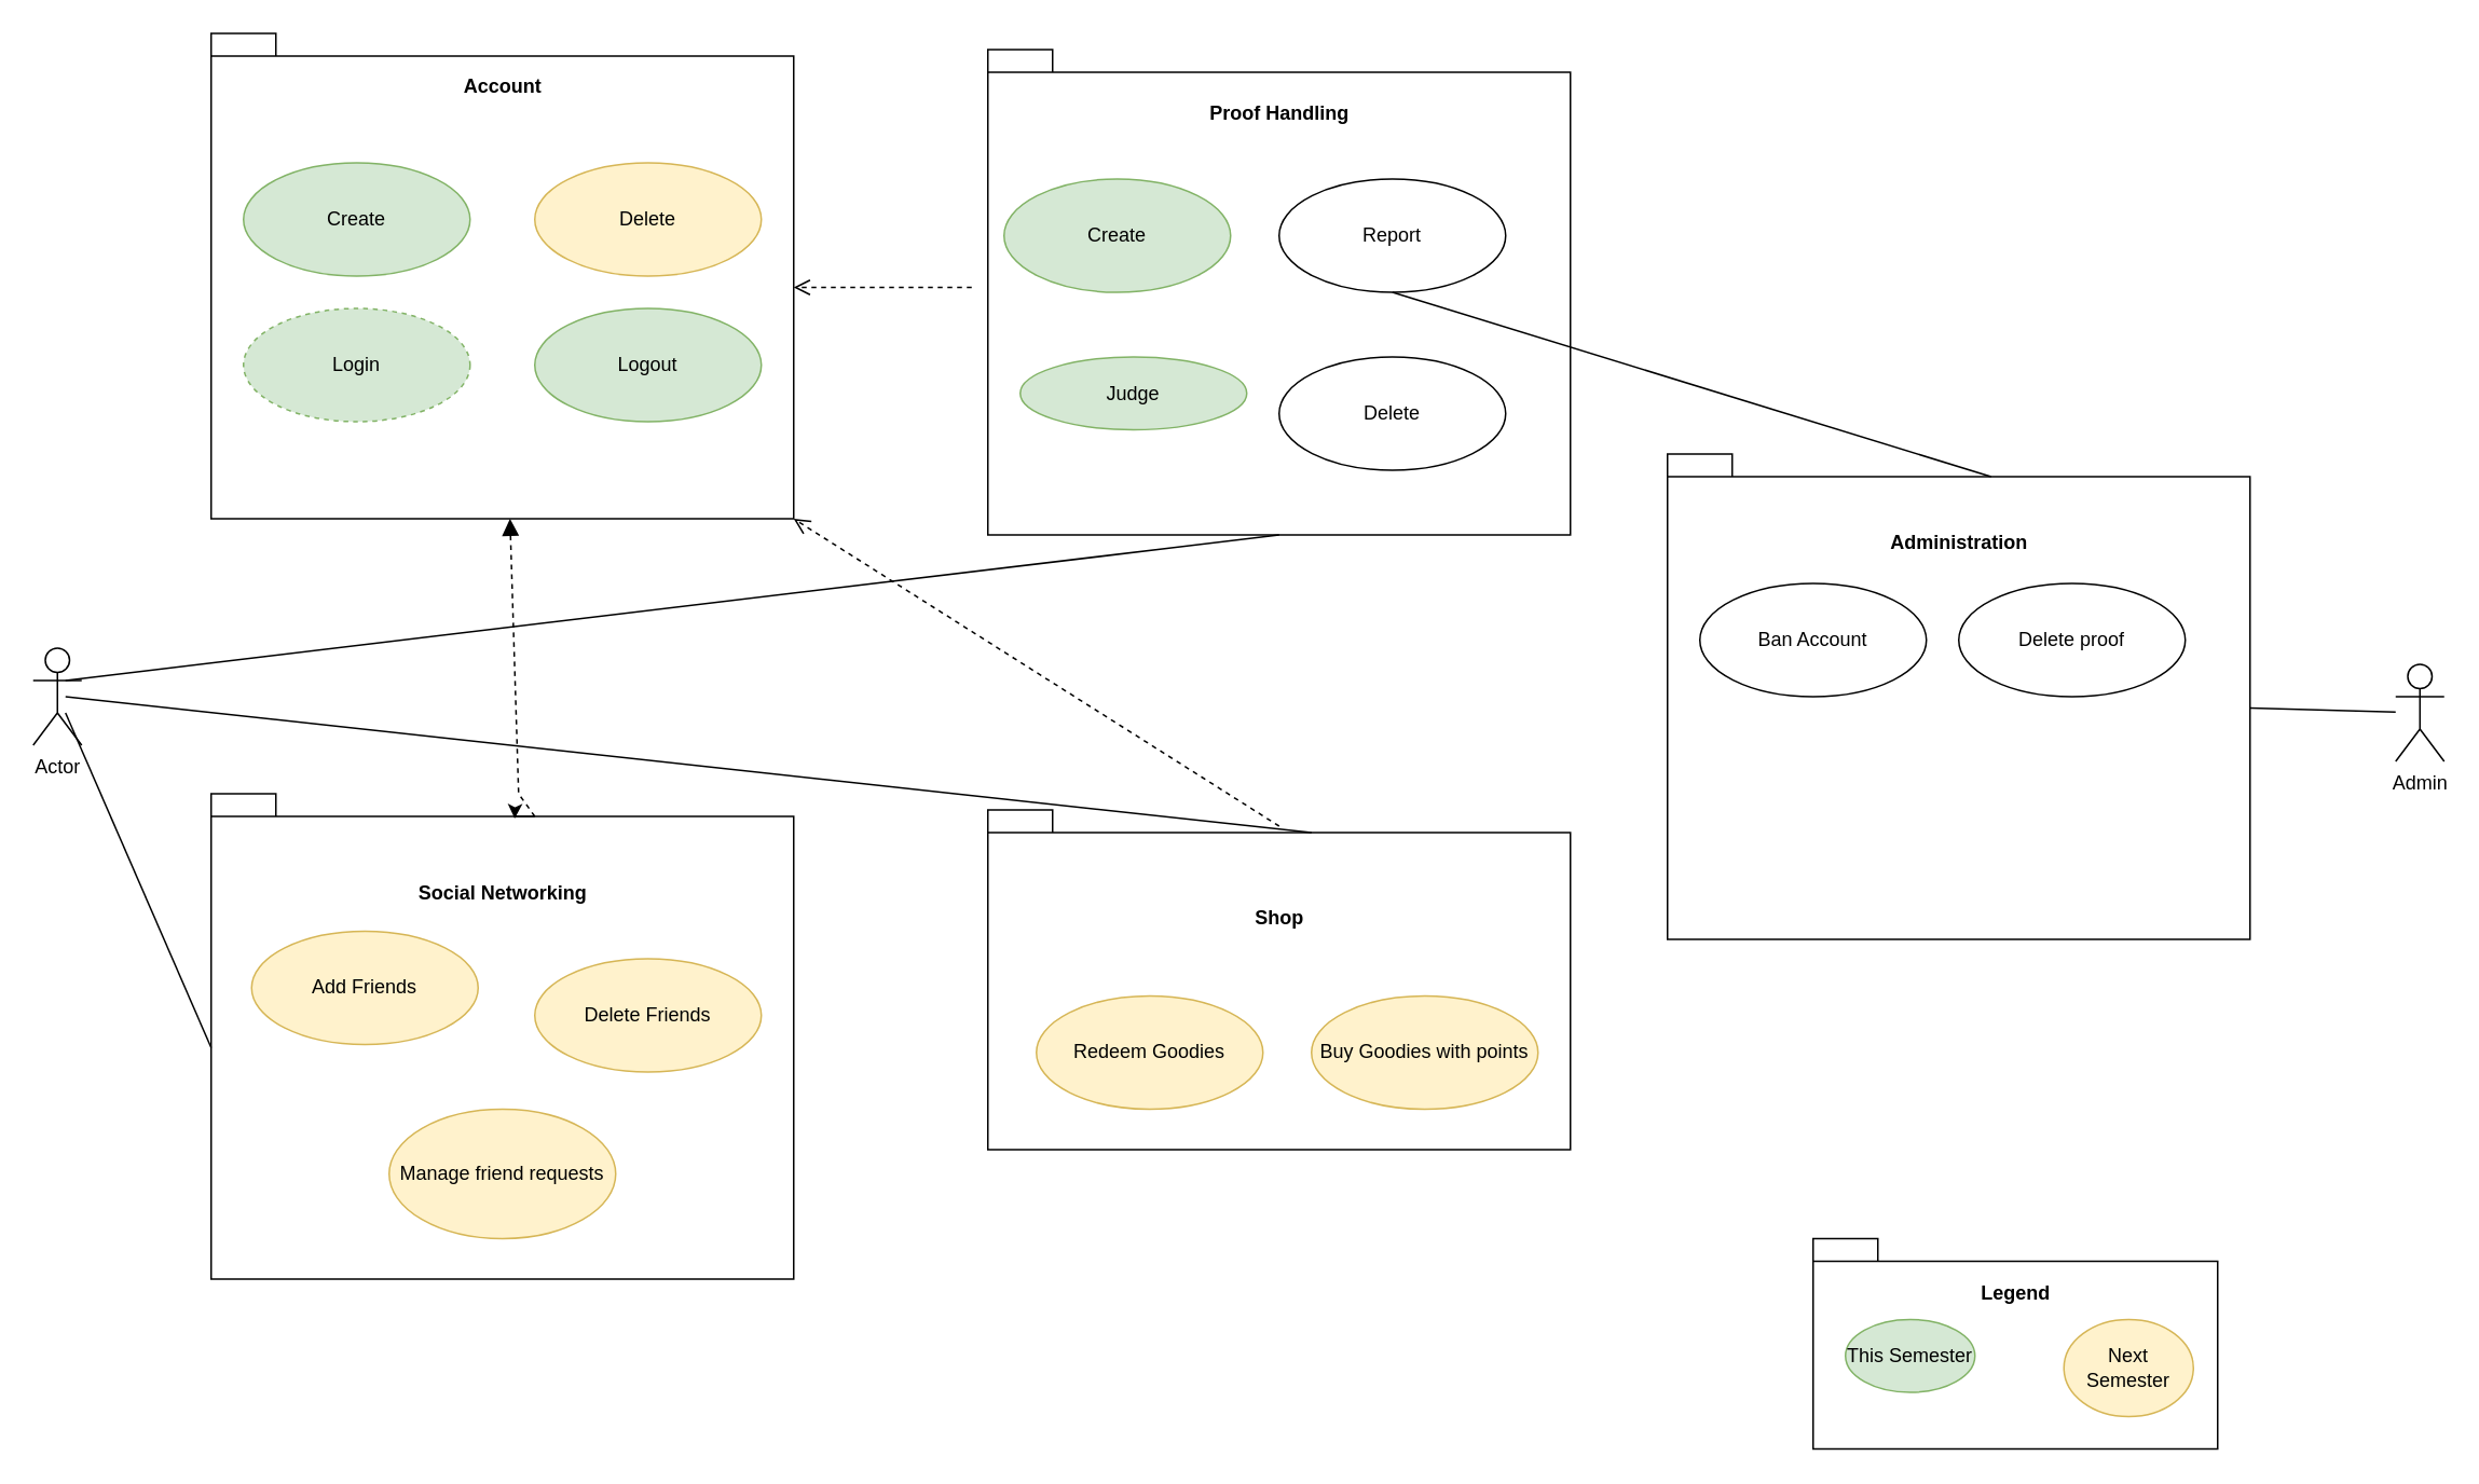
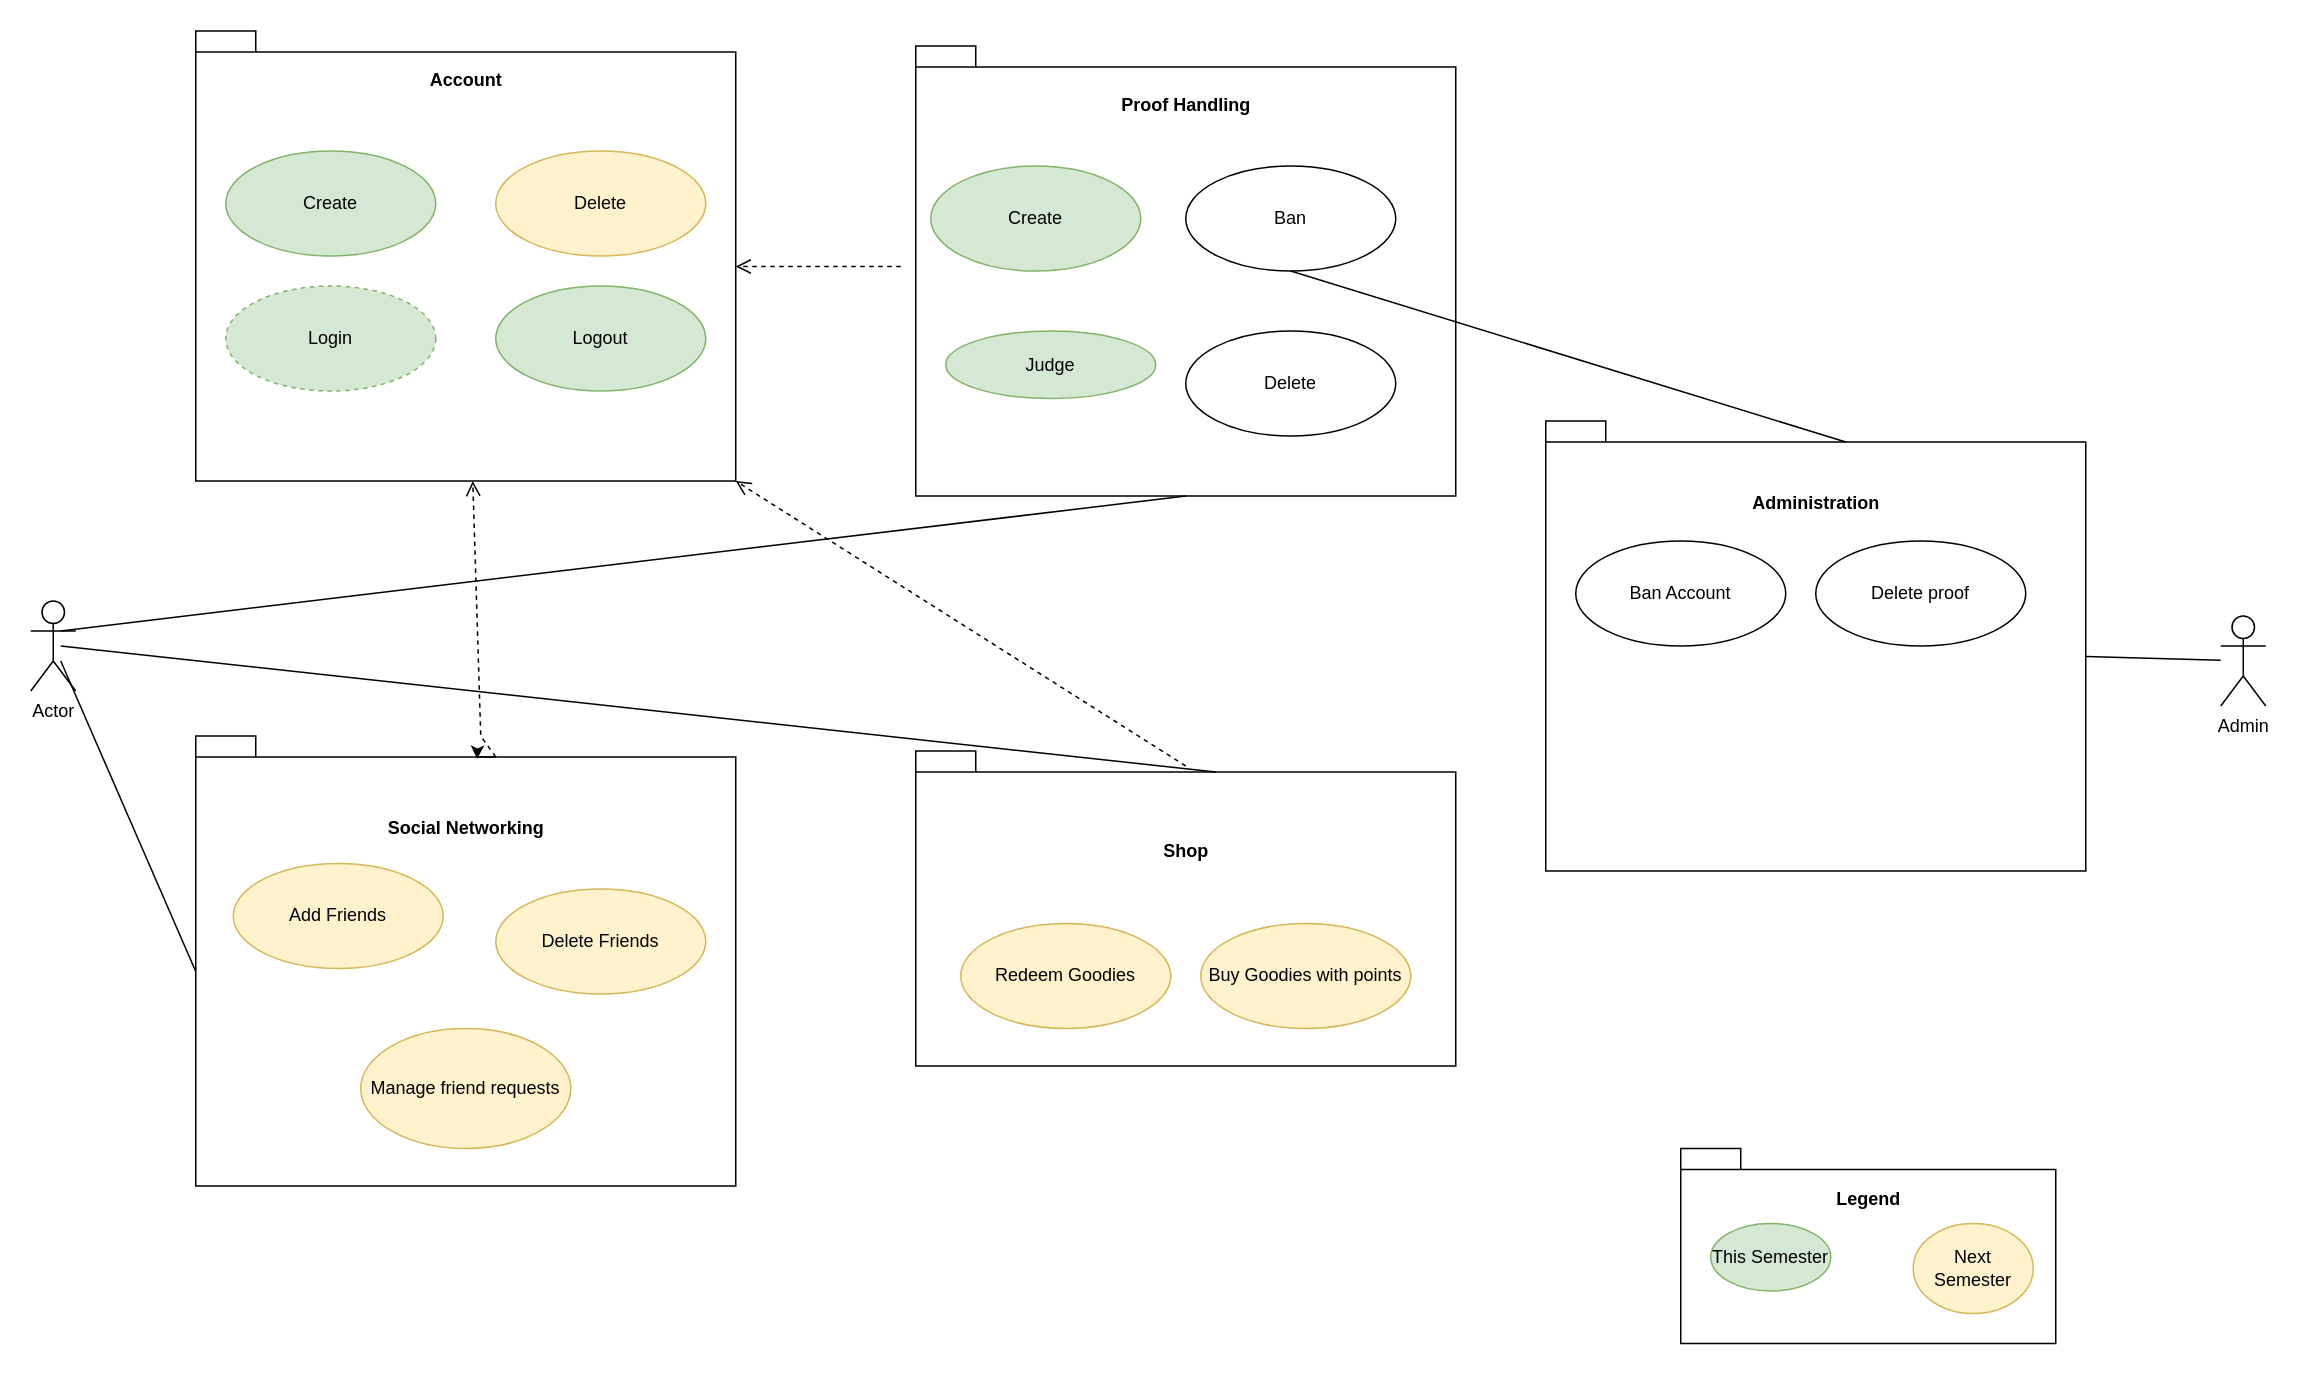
  <mxCell id="0" />
  <mxCell id="1" parent="0" />
  <mxCell id="2" value="Account&lt;br&gt;&lt;br&gt;&lt;br&gt;&lt;br&gt;&lt;br&gt;&lt;br&gt;&lt;br&gt;&lt;br&gt;&lt;br&gt;&lt;br&gt;&lt;br&gt;&lt;br&gt;&lt;br&gt;&lt;br&gt;&lt;br&gt;&lt;br&gt;&lt;br&gt;&lt;br&gt;" style="shape=folder;fontStyle=1;spacingTop=10;tabWidth=40;tabHeight=14;tabPosition=left;html=1;" parent="1" vertex="1"><mxGeometry x="130" y="20" width="360" height="300" as="geometry" /></mxCell>
  <mxCell id="3" value="Create" style="ellipse;whiteSpace=wrap;html=1;fillColor=#d5e8d4;strokeColor=#82b366;" parent="1" vertex="1"><mxGeometry x="150" y="100" width="140" height="70" as="geometry" /></mxCell>
  <mxCell id="4" value="Login" style="ellipse;whiteSpace=wrap;html=1;fillColor=#d5e8d4;strokeColor=#82b366;dashed=1;" parent="1" vertex="1"><mxGeometry x="150" y="190" width="140" height="70" as="geometry" /></mxCell>
  <mxCell id="5" value="Logout" style="ellipse;whiteSpace=wrap;html=1;fillColor=#d5e8d4;strokeColor=#82b366;" parent="1" vertex="1"><mxGeometry x="330" y="190" width="140" height="70" as="geometry" /></mxCell>
  <mxCell id="6" value="Delete" style="ellipse;whiteSpace=wrap;html=1;fillColor=#fff2cc;strokeColor=#d6b656;" parent="1" vertex="1"><mxGeometry x="330" y="100" width="140" height="70" as="geometry" /></mxCell>
  <mxCell id="7" value="Proof Handling&lt;br&gt;&lt;br&gt;&lt;br&gt;&lt;br&gt;&lt;br&gt;&lt;br&gt;&lt;br&gt;&lt;br&gt;&lt;br&gt;&lt;br&gt;&lt;br&gt;&lt;br&gt;&lt;br&gt;&lt;br&gt;&lt;br&gt;&lt;br&gt;&lt;br&gt;" style="shape=folder;fontStyle=1;spacingTop=10;tabWidth=40;tabHeight=14;tabPosition=left;html=1;" parent="1" vertex="1"><mxGeometry x="610" y="30" width="360" height="300" as="geometry" /></mxCell>
  <mxCell id="8" value="Shop&lt;br&gt;&lt;br&gt;&lt;br&gt;&lt;br&gt;&lt;br&gt;&lt;br&gt;&lt;br&gt;" style="shape=folder;fontStyle=1;spacingTop=10;tabWidth=40;tabHeight=14;tabPosition=left;html=1;" parent="1" vertex="1"><mxGeometry x="610" y="500" width="360" height="210" as="geometry" /></mxCell>
  <mxCell id="9" value="&lt;br&gt;&lt;br&gt;Social Networking&lt;br&gt;&lt;br&gt;&lt;br&gt;&lt;br&gt;&lt;br&gt;&lt;br&gt;&lt;br&gt;&lt;br&gt;&lt;br&gt;&lt;br&gt;&lt;br&gt;&lt;br&gt;&lt;br&gt;&lt;br&gt;&lt;br&gt;&lt;br&gt;" style="shape=folder;fontStyle=1;spacingTop=10;tabWidth=40;tabHeight=14;tabPosition=left;html=1;" parent="1" vertex="1"><mxGeometry x="130" y="490" width="360" height="300" as="geometry" /></mxCell>
  <mxCell id="10" value="Create" style="ellipse;whiteSpace=wrap;html=1;fillColor=#d5e8d4;strokeColor=#82b366;" parent="1" vertex="1"><mxGeometry x="620" y="110" width="140" height="70" as="geometry" /></mxCell>
- <mxCell id="11" value="Report" style="ellipse;whiteSpace=wrap;html=1;" parent="1" vertex="1"><mxGeometry x="790" y="110" width="140" height="70" as="geometry" /></mxCell>
+ <mxCell id="11" value="Ban" style="ellipse;whiteSpace=wrap;html=1;" parent="1" vertex="1"><mxGeometry x="790" y="110" width="140" height="70" as="geometry" /></mxCell>
  <mxCell id="12" value="Judge" style="ellipse;whiteSpace=wrap;html=1;fillColor=#d5e8d4;strokeColor=#82b366;" parent="1" vertex="1"><mxGeometry x="630" y="220" width="140" height="45" as="geometry" /></mxCell>
  <mxCell id="13" value="Delete" style="ellipse;whiteSpace=wrap;html=1;" parent="1" vertex="1"><mxGeometry x="790" y="220" width="140" height="70" as="geometry" /></mxCell>
  <mxCell id="14" value="Redeem Goodies" style="ellipse;whiteSpace=wrap;html=1;fillColor=#fff2cc;strokeColor=#d6b656;" parent="1" vertex="1"><mxGeometry x="640" y="615" width="140" height="70" as="geometry" /></mxCell>
  <mxCell id="15" value="Add Friends" style="ellipse;whiteSpace=wrap;html=1;fillColor=#fff2cc;strokeColor=#d6b656;" parent="1" vertex="1"><mxGeometry x="155" y="575" width="140" height="70" as="geometry" /></mxCell>
- <mxCell id="16" value="Buy Goodies with points" style="ellipse;whiteSpace=wrap;html=1;fillColor=#fff2cc;strokeColor=#d6b656;" parent="1" vertex="1"><mxGeometry x="810" y="615" width="140" height="70" as="geometry" /></mxCell>
+ <mxCell id="16" value="Buy Goodies with points" style="ellipse;whiteSpace=wrap;html=1;fillColor=#fff2cc;strokeColor=#d6b656;" parent="1" vertex="1"><mxGeometry x="800" y="615" width="140" height="70" as="geometry" /></mxCell>
  <mxCell id="17" value="Manage friend requests" style="ellipse;whiteSpace=wrap;html=1;fillColor=#fff2cc;strokeColor=#d6b656;" parent="1" vertex="1"><mxGeometry x="240" y="685" width="140" height="80" as="geometry" /></mxCell>
  <mxCell id="18" value="Delete Friends" style="ellipse;whiteSpace=wrap;html=1;fillColor=#fff2cc;strokeColor=#d6b656;" parent="1" vertex="1"><mxGeometry x="330" y="592" width="140" height="70" as="geometry" /></mxCell>
  <mxCell id="19" value="Actor" style="shape=umlActor;verticalLabelPosition=bottom;verticalAlign=top;html=1;" parent="1" vertex="1"><mxGeometry x="20" y="400" width="30" height="60" as="geometry" /></mxCell>
  <mxCell id="20" value="Administration&lt;br&gt;&lt;br&gt;&lt;br&gt;&lt;br&gt;&lt;br&gt;&lt;br&gt;&lt;br&gt;&lt;br&gt;&lt;br&gt;&lt;br&gt;&lt;br&gt;&lt;br&gt;&lt;br&gt;&lt;br&gt;&lt;br&gt;" style="shape=folder;fontStyle=1;spacingTop=10;tabWidth=40;tabHeight=14;tabPosition=left;html=1;" parent="1" vertex="1"><mxGeometry x="1030" y="280" width="360" height="300" as="geometry" /></mxCell>
  <mxCell id="21" value="Delete proof" style="ellipse;whiteSpace=wrap;html=1;" parent="1" vertex="1"><mxGeometry x="1210" y="360" width="140" height="70" as="geometry" /></mxCell>
  <mxCell id="22" value="Ban Account" style="ellipse;whiteSpace=wrap;html=1;" parent="1" vertex="1"><mxGeometry x="1050" y="360" width="140" height="70" as="geometry" /></mxCell>
  <mxCell id="23" value="" style="endArrow=none;html=1;rounded=0;exitX=0.5;exitY=1;exitDx=0;exitDy=0;entryX=0;entryY=0;entryDx=200;entryDy=14;entryPerimeter=0;" parent="1" source="11" target="20" edge="1"><mxGeometry width="50" height="50" relative="1" as="geometry"><mxPoint x="610" y="440" as="sourcePoint" /><mxPoint x="820" y="430" as="targetPoint" /></mxGeometry></mxCell>
  <mxCell id="24" value="" style="endArrow=none;html=1;rounded=0;exitX=0;exitY=0;exitDx=0;exitDy=157;exitPerimeter=0;" parent="1" source="9" edge="1"><mxGeometry width="50" height="50" relative="1" as="geometry"><mxPoint x="0" y="580" as="sourcePoint" /><mxPoint x="40" y="440" as="targetPoint" /></mxGeometry></mxCell>
  <mxCell id="25" value="" style="endArrow=none;html=1;rounded=0;entryX=0;entryY=0;entryDx=200;entryDy=14;entryPerimeter=0;" parent="1" target="8" edge="1"><mxGeometry width="50" height="50" relative="1" as="geometry"><mxPoint x="40" y="430" as="sourcePoint" /><mxPoint x="250" y="420" as="targetPoint" /></mxGeometry></mxCell>
  <mxCell id="26" value="" style="endArrow=none;html=1;rounded=0;entryX=0.5;entryY=1;entryDx=0;entryDy=0;entryPerimeter=0;" parent="1" target="7" edge="1"><mxGeometry width="50" height="50" relative="1" as="geometry"><mxPoint x="40" y="420" as="sourcePoint" /><mxPoint x="290" y="400" as="targetPoint" /></mxGeometry></mxCell>
  <mxCell id="27" value="Admin" style="shape=umlActor;verticalLabelPosition=bottom;verticalAlign=top;html=1;" parent="1" vertex="1"><mxGeometry x="1480" y="410" width="30" height="60" as="geometry" /></mxCell>
  <mxCell id="28" value="" style="endArrow=none;html=1;rounded=0;exitX=0;exitY=0;exitDx=360;exitDy=157;exitPerimeter=0;" parent="1" source="20" target="27" edge="1"><mxGeometry width="50" height="50" relative="1" as="geometry"><mxPoint x="1470" y="370" as="sourcePoint" /><mxPoint x="1520" y="320" as="targetPoint" /></mxGeometry></mxCell>
  <mxCell id="29" value="" style="html=1;verticalAlign=bottom;endArrow=open;dashed=1;endSize=8;rounded=0;entryX=0;entryY=0;entryDx=360;entryDy=300;entryPerimeter=0;" parent="1" target="2" edge="1"><mxGeometry relative="1" as="geometry"><mxPoint x="790" y="510" as="sourcePoint" /><mxPoint x="560" y="410" as="targetPoint" /></mxGeometry></mxCell>
  <mxCell id="30" value="" style="html=1;verticalAlign=bottom;endArrow=open;dashed=1;endSize=8;rounded=0;entryX=0;entryY=0;entryDx=360;entryDy=157;entryPerimeter=0;" parent="1" target="2" edge="1"><mxGeometry relative="1" as="geometry"><mxPoint x="600" y="177" as="sourcePoint" /><mxPoint x="550" y="460" as="targetPoint" /></mxGeometry></mxCell>
- <mxCell id="31" value="" style="html=1;verticalAlign=bottom;endArrow=block;dashed=1;endSize=8;rounded=0;exitX=0;exitY=0;exitDx=200;exitDy=14;exitPerimeter=0;" parent="1" source="9" target="2" edge="1"><mxGeometry relative="1" as="geometry"><mxPoint x="410" y="420" as="sourcePoint" /><mxPoint x="330" y="420" as="targetPoint" /><Array as="points"><mxPoint x="320" y="490" /></Array></mxGeometry></mxCell>
+ <mxCell id="31" value="" style="html=1;verticalAlign=bottom;endArrow=open;dashed=1;endSize=8;rounded=0;exitX=0;exitY=0;exitDx=200;exitDy=14;exitPerimeter=0;" parent="1" source="9" target="2" edge="1"><mxGeometry relative="1" as="geometry"><mxPoint x="410" y="420" as="sourcePoint" /><mxPoint x="330" y="420" as="targetPoint" /><Array as="points"><mxPoint x="320" y="490" /></Array></mxGeometry></mxCell>
  <mxCell id="32" style="edgeStyle=orthogonalEdgeStyle;rounded=0;orthogonalLoop=1;jettySize=auto;html=1;exitX=0;exitY=0;exitDx=200;exitDy=14;exitPerimeter=0;entryX=0.521;entryY=0.051;entryDx=0;entryDy=0;entryPerimeter=0;" parent="1" source="9" target="9" edge="1"><mxGeometry relative="1" as="geometry" /></mxCell>
  <mxCell id="33" value="Legend&lt;br&gt;&lt;br&gt;&lt;br&gt;&lt;br&gt;&lt;br&gt;&lt;br&gt;" style="shape=folder;fontStyle=1;spacingTop=10;tabWidth=40;tabHeight=14;tabPosition=left;html=1;" vertex="1" parent="1"><mxGeometry x="1120" y="765" width="250" height="130" as="geometry" /></mxCell>
  <mxCell id="34" value="This Semester" style="ellipse;whiteSpace=wrap;html=1;fillColor=#d5e8d4;strokeColor=#82b366;" vertex="1" parent="1"><mxGeometry x="1140" y="815" width="80" height="45" as="geometry" /></mxCell>
  <mxCell id="35" value="Next Semester" style="ellipse;whiteSpace=wrap;html=1;fillColor=#fff2cc;strokeColor=#d6b656;" vertex="1" parent="1"><mxGeometry x="1275" y="815" width="80" height="60" as="geometry" /></mxCell>
